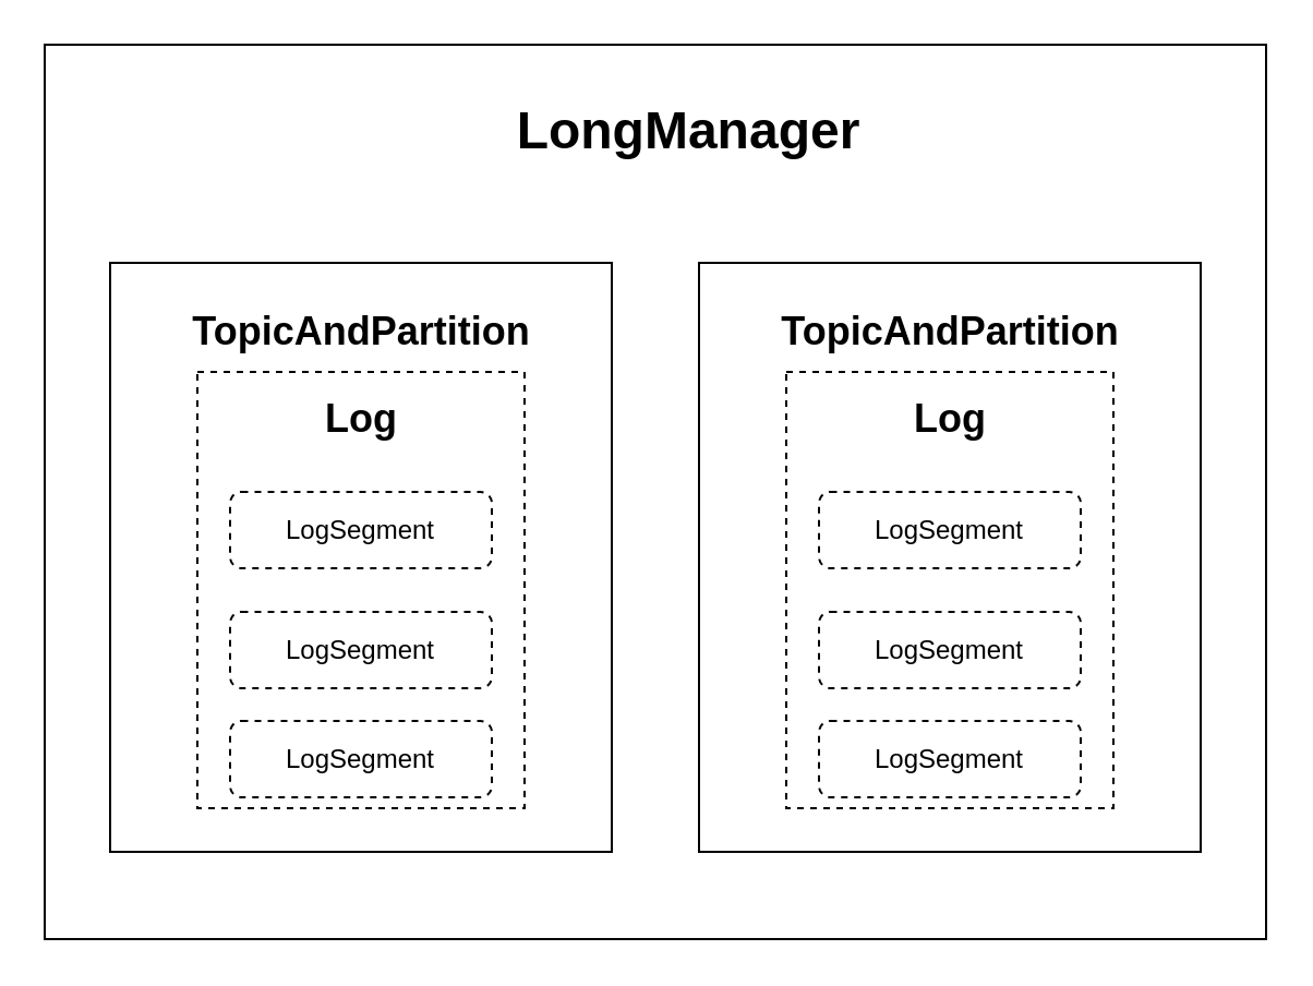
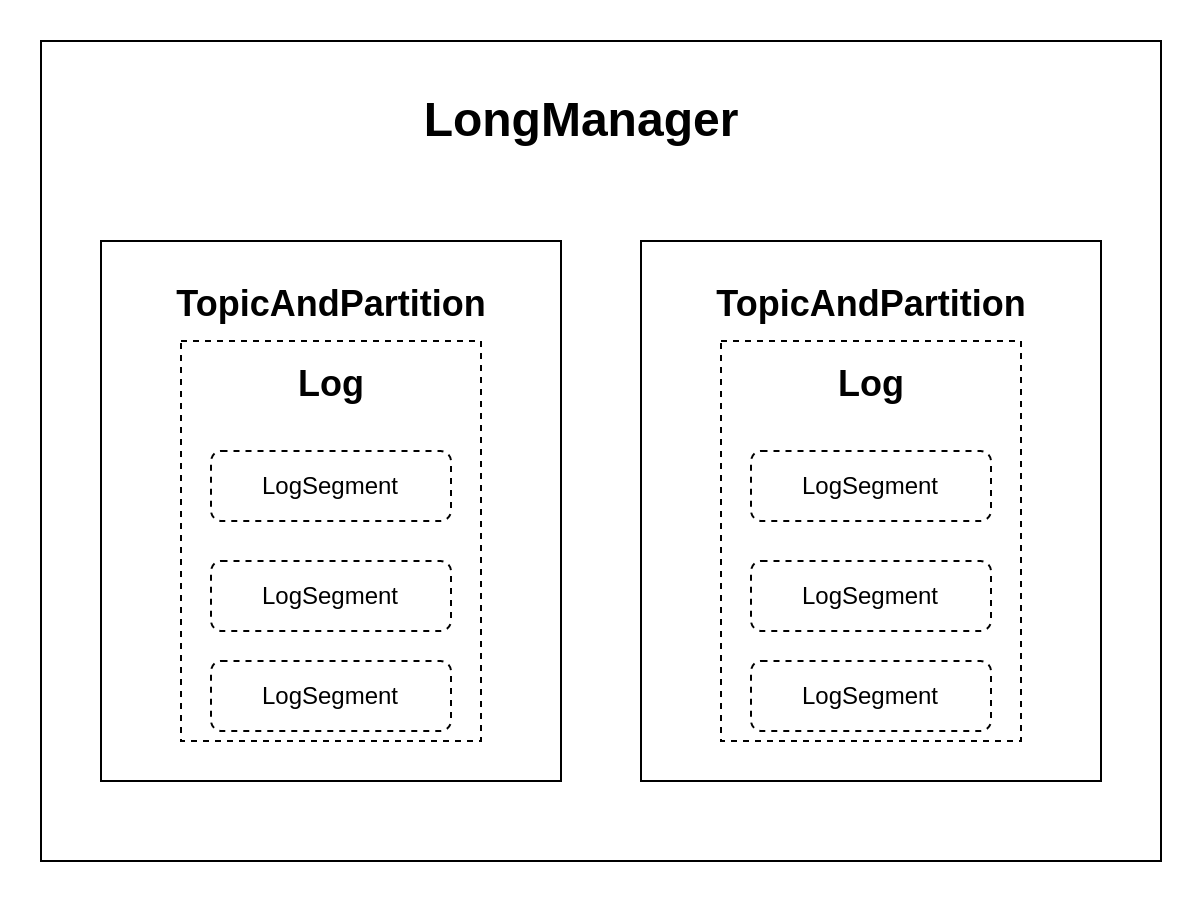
  <mxCell id="0" />
  <mxCell id="1" parent="0" />
  <mxCell id="2" value="" style="rounded=0;whiteSpace=wrap;html=1;" parent="1" vertex="1"><mxGeometry x="20" y="20" width="560" height="410" as="geometry" /></mxCell>
  <mxCell id="3" value="" style="rounded=0;whiteSpace=wrap;html=1;" parent="1" vertex="1"><mxGeometry x="50" y="120" width="230" height="270" as="geometry" /></mxCell>
- <mxCell id="4" value="LongManager" style="text;strokeColor=none;fillColor=none;html=1;fontSize=24;fontStyle=1;verticalAlign=middle;align=center;" parent="1" vertex="1"><mxGeometry x="220" y="40" width="190" height="40" as="geometry" /></mxCell>
+ <mxCell id="4" value="LongManager" style="text;strokeColor=none;fillColor=none;html=1;fontSize=24;fontStyle=1;verticalAlign=middle;align=center;" parent="1" vertex="1"><mxGeometry x="195" y="40" width="190" height="40" as="geometry" /></mxCell>
  <mxCell id="5" value="&lt;font style=&quot;font-size: 18px;&quot;&gt;TopicAndPartition&lt;/font&gt;" style="text;strokeColor=none;fillColor=none;html=1;fontSize=24;fontStyle=1;verticalAlign=middle;align=center;" parent="1" vertex="1"><mxGeometry x="70" y="130" width="190" height="40" as="geometry" /></mxCell>
  <mxCell id="6" value="" style="rounded=0;whiteSpace=wrap;html=1;dashed=1;" vertex="1" parent="1"><mxGeometry x="90" y="170" width="150" height="200" as="geometry" /></mxCell>
  <mxCell id="7" value="&lt;font style=&quot;font-size: 18px;&quot;&gt;Log&lt;/font&gt;" style="text;strokeColor=none;fillColor=none;html=1;fontSize=24;fontStyle=1;verticalAlign=middle;align=center;" vertex="1" parent="1"><mxGeometry x="70" y="170" width="190" height="40" as="geometry" /></mxCell>
  <mxCell id="8" value="LogSegment" style="rounded=1;whiteSpace=wrap;html=1;dashed=1;" vertex="1" parent="1"><mxGeometry x="105" y="225" width="120" height="35" as="geometry" /></mxCell>
  <mxCell id="9" value="LogSegment" style="rounded=1;whiteSpace=wrap;html=1;dashed=1;" vertex="1" parent="1"><mxGeometry x="105" y="280" width="120" height="35" as="geometry" /></mxCell>
  <mxCell id="10" value="LogSegment" style="rounded=1;whiteSpace=wrap;html=1;dashed=1;" vertex="1" parent="1"><mxGeometry x="105" y="330" width="120" height="35" as="geometry" /></mxCell>
  <mxCell id="11" value="" style="rounded=0;whiteSpace=wrap;html=1;" vertex="1" parent="1"><mxGeometry x="320" y="120" width="230" height="270" as="geometry" /></mxCell>
  <mxCell id="12" value="&lt;font style=&quot;font-size: 18px;&quot;&gt;TopicAndPartition&lt;/font&gt;" style="text;strokeColor=none;fillColor=none;html=1;fontSize=24;fontStyle=1;verticalAlign=middle;align=center;" vertex="1" parent="1"><mxGeometry x="340" y="130" width="190" height="40" as="geometry" /></mxCell>
  <mxCell id="13" value="" style="rounded=0;whiteSpace=wrap;html=1;dashed=1;" vertex="1" parent="1"><mxGeometry x="360" y="170" width="150" height="200" as="geometry" /></mxCell>
  <mxCell id="14" value="&lt;font style=&quot;font-size: 18px;&quot;&gt;Log&lt;/font&gt;" style="text;strokeColor=none;fillColor=none;html=1;fontSize=24;fontStyle=1;verticalAlign=middle;align=center;" vertex="1" parent="1"><mxGeometry x="340" y="170" width="190" height="40" as="geometry" /></mxCell>
  <mxCell id="15" value="LogSegment" style="rounded=1;whiteSpace=wrap;html=1;dashed=1;" vertex="1" parent="1"><mxGeometry x="375" y="225" width="120" height="35" as="geometry" /></mxCell>
  <mxCell id="16" value="LogSegment" style="rounded=1;whiteSpace=wrap;html=1;dashed=1;" vertex="1" parent="1"><mxGeometry x="375" y="280" width="120" height="35" as="geometry" /></mxCell>
  <mxCell id="17" value="LogSegment" style="rounded=1;whiteSpace=wrap;html=1;dashed=1;" vertex="1" parent="1"><mxGeometry x="375" y="330" width="120" height="35" as="geometry" /></mxCell>
